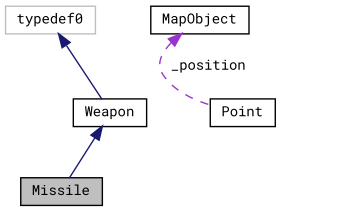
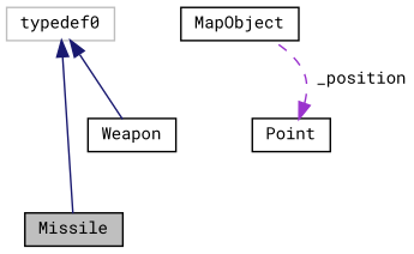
  digraph {
    fontname="Roboto Mono"
    node [color=black fillcolor=white fontname="Roboto Mono" fontsize=10 shape=record style=filled]
    edge [color=midnightblue dir=back fontname="Roboto Mono" fontsize=10 labelfontname=Helvetica labelfontsize=10 style=solid]
    n1 [fillcolor=grey75 fontcolor=black height=0.2 label=Missile width=0.4]
    n2 [height=0.2 label=Weapon width=0.4]
    n3 [height=0.2 label=MapObject width=0.4]
    n4 [height=0.2 label=Point width=0.4]
    n5 [color=grey75 height=0.2 label=typedef0 width=0.4]
-   n2 -> n1
-   n3 -> n4 [color=darkorchid3 label=" _position" style=dashed]
+   n5 -> n1
+   n4 -> n3 [color=darkorchid3 label=" _position" style=dashed]
    n5 -> n2
  }
